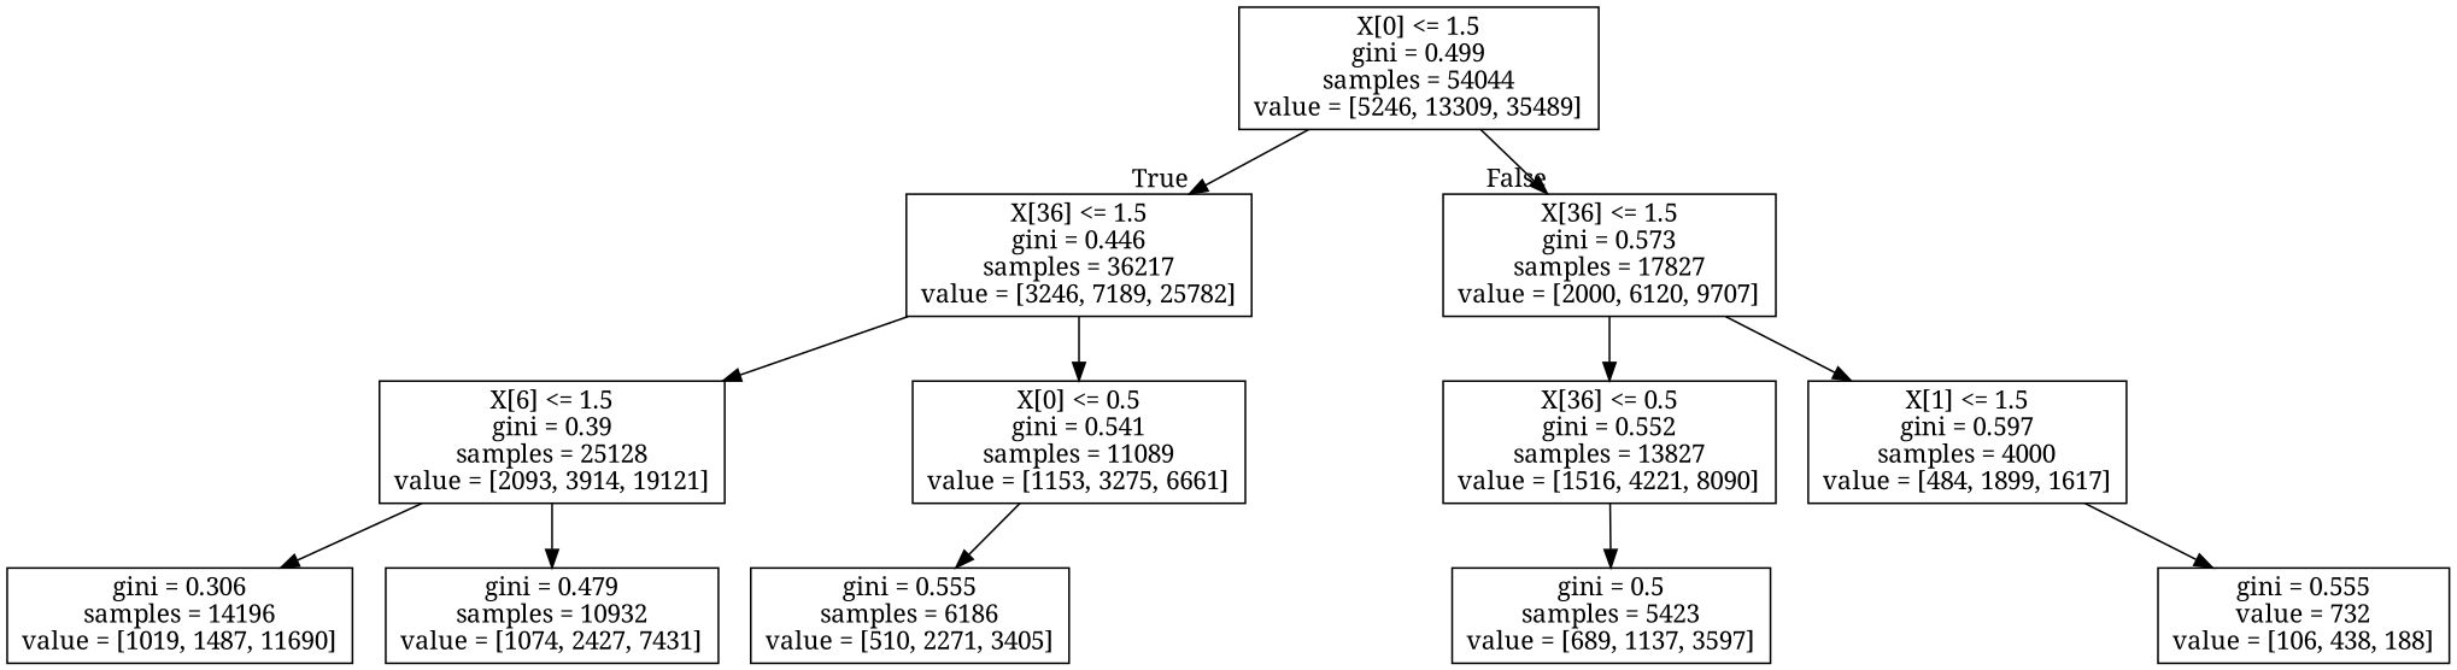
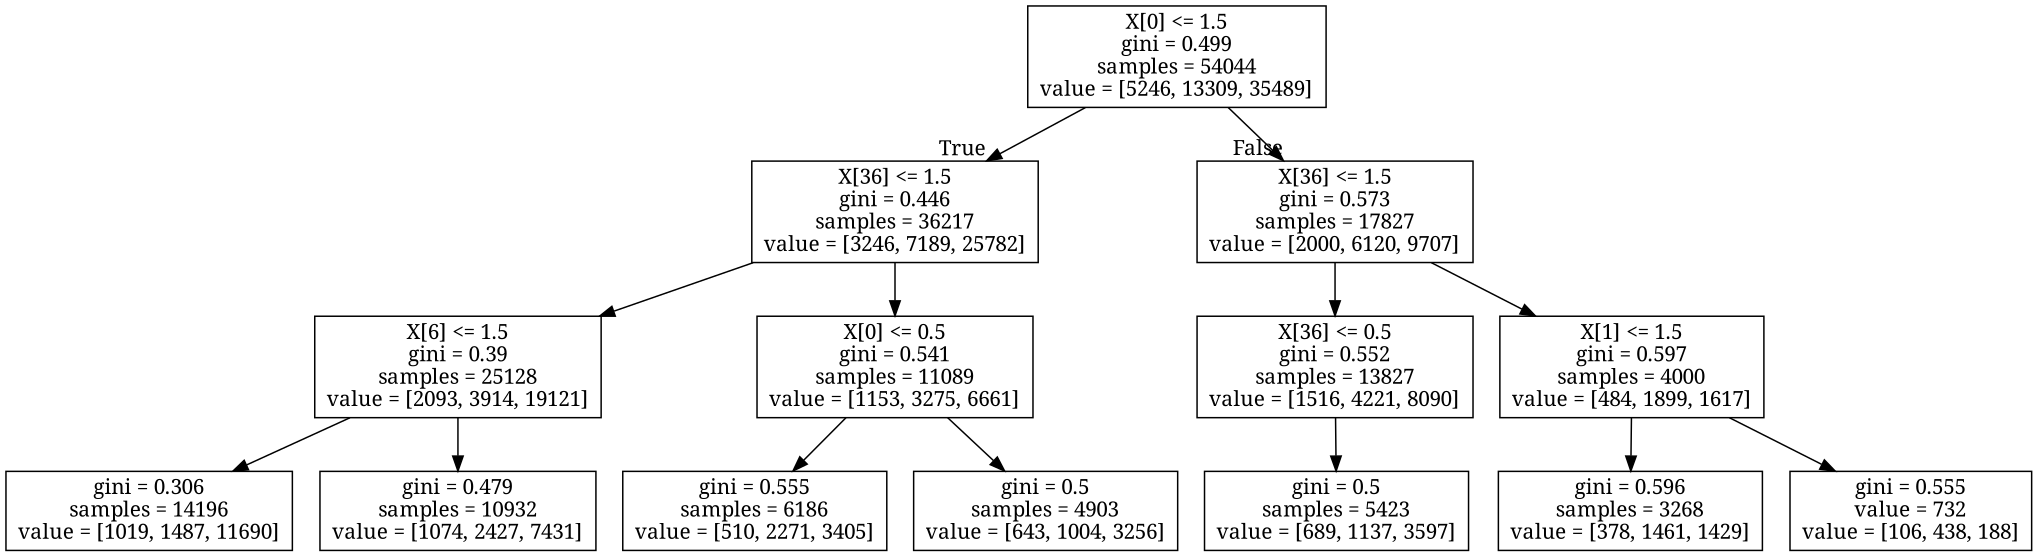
  digraph {
    fontname="Noto Serif"
    node [fontname="Noto Serif" shape=box]
    edge [fontname="Noto Serif"]
    n1 [label="X[0] <= 1.5\ngini = 0.499\nsamples = 54044\nvalue = [5246, 13309, 35489]"]
    n2 [label="X[36] <= 1.5\ngini = 0.446\nsamples = 36217\nvalue = [3246, 7189, 25782]"]
    n3 [label="X[36] <= 1.5\ngini = 0.573\nsamples = 17827\nvalue = [2000, 6120, 9707]"]
    n4 [label="X[6] <= 1.5\ngini = 0.39\nsamples = 25128\nvalue = [2093, 3914, 19121]"]
    n5 [label="X[0] <= 0.5\ngini = 0.541\nsamples = 11089\nvalue = [1153, 3275, 6661]"]
    n6 [label="X[36] <= 0.5\ngini = 0.552\nsamples = 13827\nvalue = [1516, 4221, 8090]"]
    n7 [label="X[1] <= 1.5\ngini = 0.597\nsamples = 4000\nvalue = [484, 1899, 1617]"]
    n8 [label="gini = 0.306\nsamples = 14196\nvalue = [1019, 1487, 11690]"]
    n9 [label="gini = 0.479\nsamples = 10932\nvalue = [1074, 2427, 7431]"]
    n10 [label="gini = 0.555\nsamples = 6186\nvalue = [510, 2271, 3405]"]
+   n11 [label="gini = 0.5\nsamples = 4903\nvalue = [643, 1004, 3256]"]
    n12 [label="gini = 0.5\nsamples = 5423\nvalue = [689, 1137, 3597]"]
+   n13 [label="gini = 0.596\nsamples = 3268\nvalue = [378, 1461, 1429]"]
    n14 [label="gini = 0.555\nvalue = 732\nvalue = [106, 438, 188]"]
    n1 -> n2 [headlabel=True labelangle=45 labeldistance=2.5]
    n1 -> n3 [headlabel=False labelangle=-45 labeldistance=2.5]
    n2 -> n4
    n2 -> n5
    n3 -> n6
    n3 -> n7
    n4 -> n8
    n4 -> n9
    n5 -> n10
+   n5 -> n11
    n6 -> n12
+   n7 -> n13
    n7 -> n14
  }
